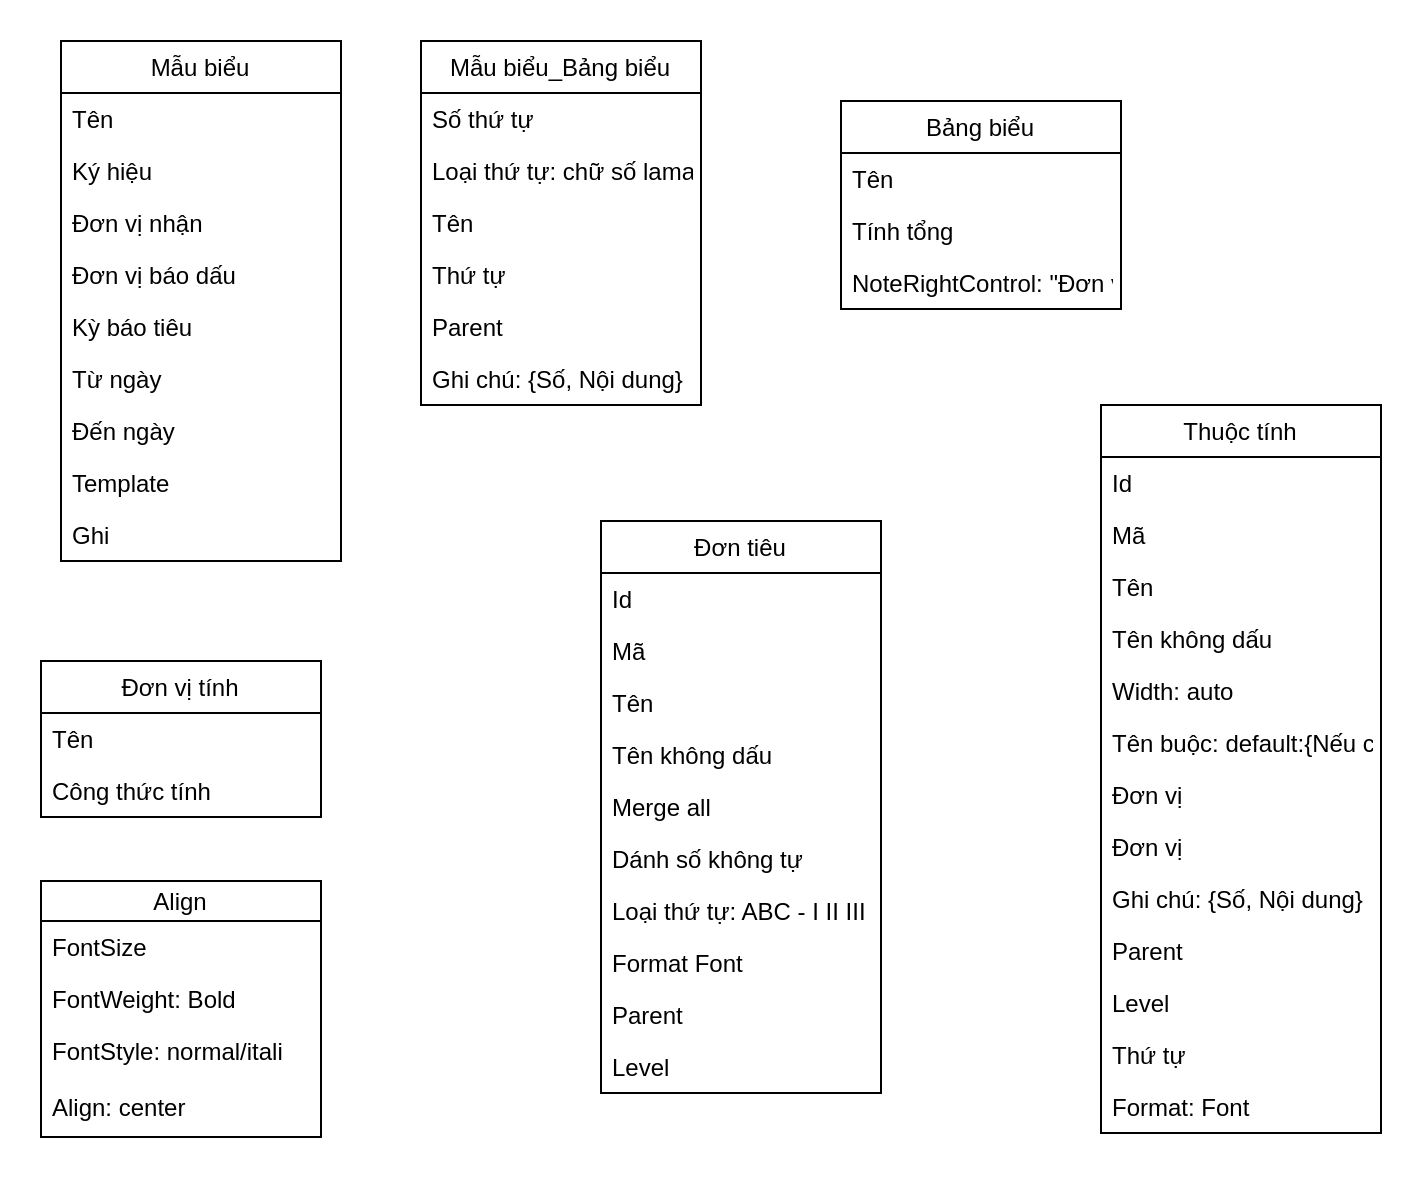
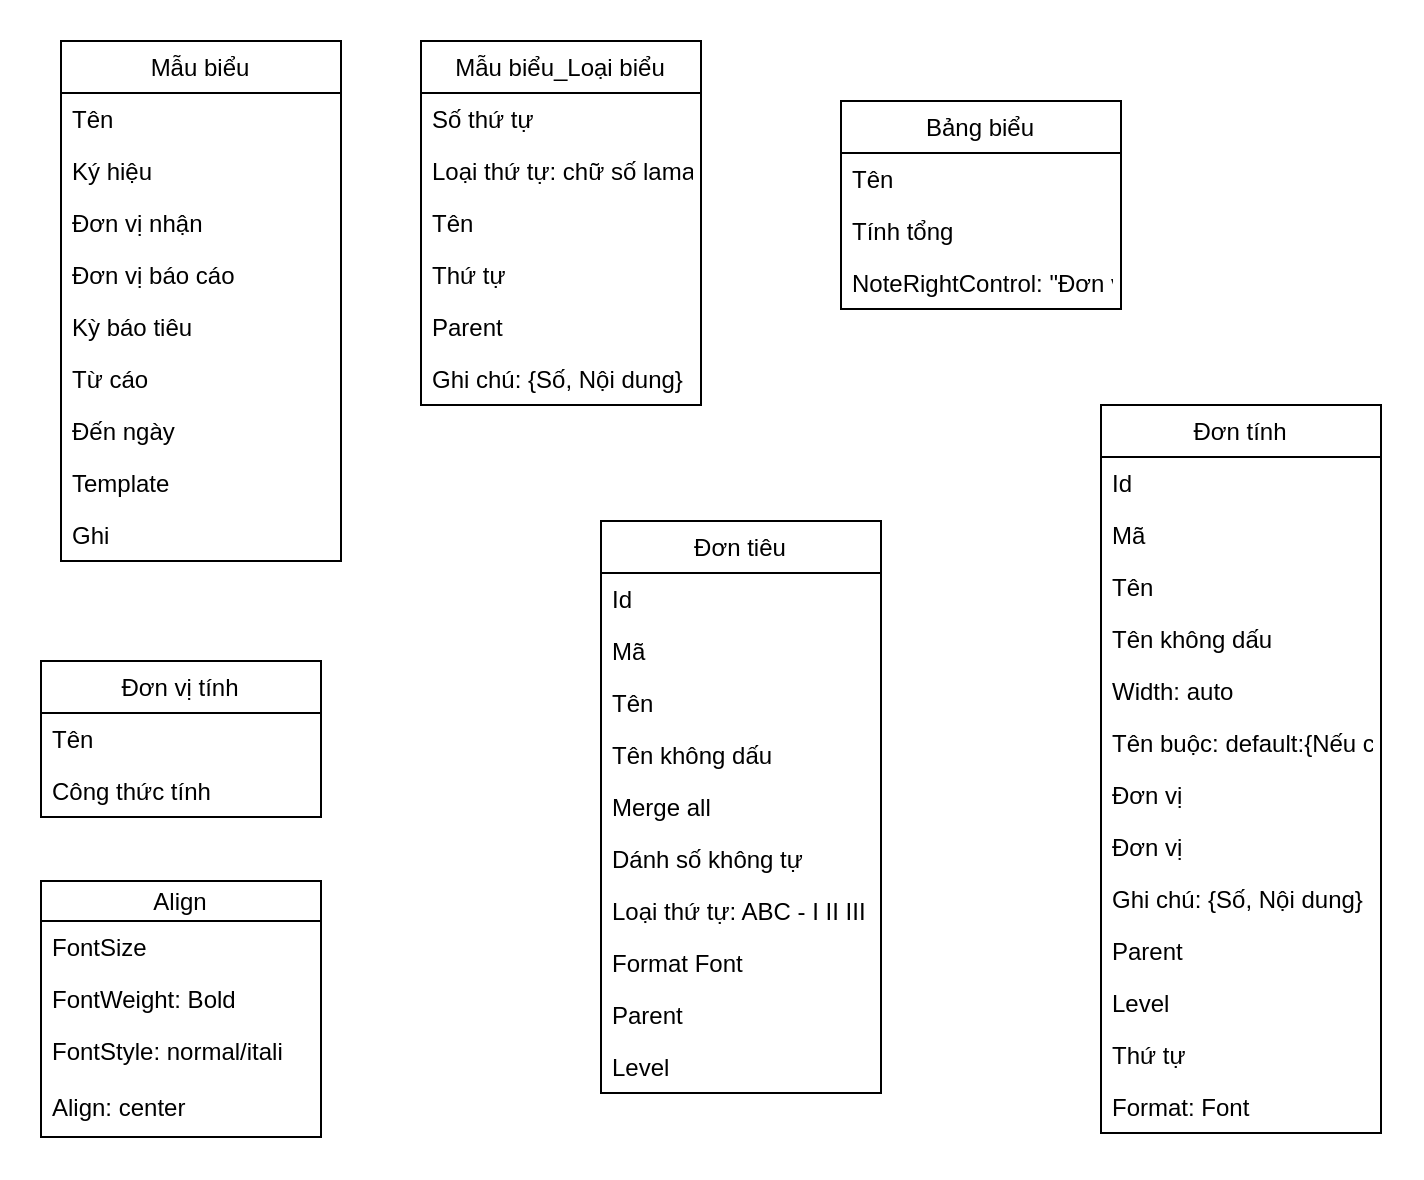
  <mxCell id="0" />
  <mxCell id="1" parent="0" />
  <mxCell id="2" value="Mẫu biểu" style="swimlane;fontStyle=0;childLayout=stackLayout;horizontal=1;startSize=26;fillColor=none;horizontalStack=0;resizeParent=1;resizeParentMax=0;resizeLast=0;collapsible=1;marginBottom=0;" parent="1" vertex="1"><mxGeometry x="30" y="20" width="140" height="260" as="geometry" /></mxCell>
  <mxCell id="3" value="Tên" style="text;strokeColor=none;fillColor=none;align=left;verticalAlign=top;spacingLeft=4;spacingRight=4;overflow=hidden;rotatable=0;points=[[0,0.5],[1,0.5]];portConstraint=eastwest;" parent="2" vertex="1"><mxGeometry y="26" width="140" height="26" as="geometry" /></mxCell>
  <mxCell id="4" value="Ký hiệu" style="text;strokeColor=none;fillColor=none;align=left;verticalAlign=top;spacingLeft=4;spacingRight=4;overflow=hidden;rotatable=0;points=[[0,0.5],[1,0.5]];portConstraint=eastwest;" parent="2" vertex="1"><mxGeometry y="52" width="140" height="26" as="geometry" /></mxCell>
  <mxCell id="5" value="Đơn vị nhận" style="text;strokeColor=none;fillColor=none;align=left;verticalAlign=top;spacingLeft=4;spacingRight=4;overflow=hidden;rotatable=0;points=[[0,0.5],[1,0.5]];portConstraint=eastwest;" parent="2" vertex="1"><mxGeometry y="78" width="140" height="26" as="geometry" /></mxCell>
- <mxCell id="6" value="Đơn vị báo dấu" style="text;strokeColor=none;fillColor=none;align=left;verticalAlign=top;spacingLeft=4;spacingRight=4;overflow=hidden;rotatable=0;points=[[0,0.5],[1,0.5]];portConstraint=eastwest;" parent="2" vertex="1"><mxGeometry y="104" width="140" height="26" as="geometry" /></mxCell>
+ <mxCell id="6" value="Đơn vị báo cáo" style="text;strokeColor=none;fillColor=none;align=left;verticalAlign=top;spacingLeft=4;spacingRight=4;overflow=hidden;rotatable=0;points=[[0,0.5],[1,0.5]];portConstraint=eastwest;" parent="2" vertex="1"><mxGeometry y="104" width="140" height="26" as="geometry" /></mxCell>
  <mxCell id="7" value="Kỳ báo tiêu" style="text;strokeColor=none;fillColor=none;align=left;verticalAlign=top;spacingLeft=4;spacingRight=4;overflow=hidden;rotatable=0;points=[[0,0.5],[1,0.5]];portConstraint=eastwest;" parent="2" vertex="1"><mxGeometry y="130" width="140" height="26" as="geometry" /></mxCell>
- <mxCell id="8" value="Từ ngày" style="text;strokeColor=none;fillColor=none;align=left;verticalAlign=top;spacingLeft=4;spacingRight=4;overflow=hidden;rotatable=0;points=[[0,0.5],[1,0.5]];portConstraint=eastwest;" parent="2" vertex="1"><mxGeometry y="156" width="140" height="26" as="geometry" /></mxCell>
+ <mxCell id="8" value="Từ cáo" style="text;strokeColor=none;fillColor=none;align=left;verticalAlign=top;spacingLeft=4;spacingRight=4;overflow=hidden;rotatable=0;points=[[0,0.5],[1,0.5]];portConstraint=eastwest;" parent="2" vertex="1"><mxGeometry y="156" width="140" height="26" as="geometry" /></mxCell>
  <mxCell id="9" value="Đến ngày" style="text;strokeColor=none;fillColor=none;align=left;verticalAlign=top;spacingLeft=4;spacingRight=4;overflow=hidden;rotatable=0;points=[[0,0.5],[1,0.5]];portConstraint=eastwest;" parent="2" vertex="1"><mxGeometry y="182" width="140" height="26" as="geometry" /></mxCell>
  <mxCell id="10" value="Template" style="text;strokeColor=none;fillColor=none;align=left;verticalAlign=top;spacingLeft=4;spacingRight=4;overflow=hidden;rotatable=0;points=[[0,0.5],[1,0.5]];portConstraint=eastwest;" parent="2" vertex="1"><mxGeometry y="208" width="140" height="26" as="geometry" /></mxCell>
  <mxCell id="11" value="Ghi" style="text;strokeColor=none;fillColor=none;align=left;verticalAlign=top;spacingLeft=4;spacingRight=4;overflow=hidden;rotatable=0;points=[[0,0.5],[1,0.5]];portConstraint=eastwest;" parent="2" vertex="1"><mxGeometry y="234" width="140" height="26" as="geometry" /></mxCell>
- <mxCell id="12" value="Mẫu biểu_Bảng biểu" style="swimlane;fontStyle=0;childLayout=stackLayout;horizontal=1;startSize=26;fillColor=none;horizontalStack=0;resizeParent=1;resizeParentMax=0;resizeLast=0;collapsible=1;marginBottom=0;" parent="1" vertex="1"><mxGeometry x="210" y="20" width="140" height="182" as="geometry" /></mxCell>
+ <mxCell id="12" value="Mẫu biểu_Loại biểu" style="swimlane;fontStyle=0;childLayout=stackLayout;horizontal=1;startSize=26;fillColor=none;horizontalStack=0;resizeParent=1;resizeParentMax=0;resizeLast=0;collapsible=1;marginBottom=0;" parent="1" vertex="1"><mxGeometry x="210" y="20" width="140" height="182" as="geometry" /></mxCell>
  <mxCell id="13" value="Số thứ tự" style="text;strokeColor=none;fillColor=none;align=left;verticalAlign=top;spacingLeft=4;spacingRight=4;overflow=hidden;rotatable=0;points=[[0,0.5],[1,0.5]];portConstraint=eastwest;" parent="12" vertex="1"><mxGeometry y="26" width="140" height="26" as="geometry" /></mxCell>
  <mxCell id="14" value="Loại thứ tự: chữ số lama" style="text;strokeColor=none;fillColor=none;align=left;verticalAlign=top;spacingLeft=4;spacingRight=4;overflow=hidden;rotatable=0;points=[[0,0.5],[1,0.5]];portConstraint=eastwest;" parent="12" vertex="1"><mxGeometry y="52" width="140" height="26" as="geometry" /></mxCell>
  <mxCell id="15" value="Tên" style="text;strokeColor=none;fillColor=none;align=left;verticalAlign=top;spacingLeft=4;spacingRight=4;overflow=hidden;rotatable=0;points=[[0,0.5],[1,0.5]];portConstraint=eastwest;" parent="12" vertex="1"><mxGeometry y="78" width="140" height="26" as="geometry" /></mxCell>
  <mxCell id="16" value="Thứ tự" style="text;strokeColor=none;fillColor=none;align=left;verticalAlign=top;spacingLeft=4;spacingRight=4;overflow=hidden;rotatable=0;points=[[0,0.5],[1,0.5]];portConstraint=eastwest;" parent="12" vertex="1"><mxGeometry y="104" width="140" height="26" as="geometry" /></mxCell>
  <mxCell id="17" value="Parent" style="text;strokeColor=none;fillColor=none;align=left;verticalAlign=top;spacingLeft=4;spacingRight=4;overflow=hidden;rotatable=0;points=[[0,0.5],[1,0.5]];portConstraint=eastwest;" parent="12" vertex="1"><mxGeometry y="130" width="140" height="26" as="geometry" /></mxCell>
  <mxCell id="18" value="Ghi chú: {Số, Nội dung}" style="text;strokeColor=none;fillColor=none;align=left;verticalAlign=top;spacingLeft=4;spacingRight=4;overflow=hidden;rotatable=0;points=[[0,0.5],[1,0.5]];portConstraint=eastwest;" parent="12" vertex="1"><mxGeometry y="156" width="140" height="26" as="geometry" /></mxCell>
  <mxCell id="19" value="Đơn vị tính" style="swimlane;fontStyle=0;childLayout=stackLayout;horizontal=1;startSize=26;fillColor=none;horizontalStack=0;resizeParent=1;resizeParentMax=0;resizeLast=0;collapsible=1;marginBottom=0;" parent="1" vertex="1"><mxGeometry x="20" y="330" width="140" height="78" as="geometry" /></mxCell>
  <mxCell id="20" value="Tên" style="text;strokeColor=none;fillColor=none;align=left;verticalAlign=top;spacingLeft=4;spacingRight=4;overflow=hidden;rotatable=0;points=[[0,0.5],[1,0.5]];portConstraint=eastwest;" parent="19" vertex="1"><mxGeometry y="26" width="140" height="26" as="geometry" /></mxCell>
  <mxCell id="21" value="Công thức tính" style="text;strokeColor=none;fillColor=none;align=left;verticalAlign=top;spacingLeft=4;spacingRight=4;overflow=hidden;rotatable=0;points=[[0,0.5],[1,0.5]];portConstraint=eastwest;" parent="19" vertex="1"><mxGeometry y="52" width="140" height="26" as="geometry" /></mxCell>
  <mxCell id="22" value="Align" style="swimlane;fontStyle=0;childLayout=stackLayout;horizontal=1;startSize=20;fillColor=none;horizontalStack=0;resizeParent=1;resizeParentMax=0;resizeLast=0;collapsible=1;marginBottom=0;" parent="1" vertex="1"><mxGeometry x="20" y="440" width="140" height="128" as="geometry" /></mxCell>
  <mxCell id="23" value="FontSize" style="text;strokeColor=none;fillColor=none;align=left;verticalAlign=top;spacingLeft=4;spacingRight=4;overflow=hidden;rotatable=0;points=[[0,0.5],[1,0.5]];portConstraint=eastwest;" parent="22" vertex="1"><mxGeometry y="20" width="140" height="26" as="geometry" /></mxCell>
  <mxCell id="24" value="FontWeight: Bold" style="text;strokeColor=none;fillColor=none;align=left;verticalAlign=top;spacingLeft=4;spacingRight=4;overflow=hidden;rotatable=0;points=[[0,0.5],[1,0.5]];portConstraint=eastwest;" parent="22" vertex="1"><mxGeometry y="46" width="140" height="26" as="geometry" /></mxCell>
  <mxCell id="25" value="FontStyle: normal/itali" style="text;strokeColor=none;fillColor=none;align=left;verticalAlign=top;spacingLeft=4;spacingRight=4;overflow=hidden;rotatable=0;points=[[0,0.5],[1,0.5]];portConstraint=eastwest;" parent="22" vertex="1"><mxGeometry y="72" width="140" height="28" as="geometry" /></mxCell>
  <mxCell id="26" value="Align: center" style="text;strokeColor=none;fillColor=none;align=left;verticalAlign=top;spacingLeft=4;spacingRight=4;overflow=hidden;rotatable=0;points=[[0,0.5],[1,0.5]];portConstraint=eastwest;" parent="22" vertex="1"><mxGeometry y="100" width="140" height="28" as="geometry" /></mxCell>
  <mxCell id="27" value="Bảng biểu" style="swimlane;fontStyle=0;childLayout=stackLayout;horizontal=1;startSize=26;fillColor=none;horizontalStack=0;resizeParent=1;resizeParentMax=0;resizeLast=0;collapsible=1;marginBottom=0;" parent="1" vertex="1"><mxGeometry x="420" y="50" width="140" height="104" as="geometry" /></mxCell>
  <mxCell id="28" value="Tên" style="text;strokeColor=none;fillColor=none;align=left;verticalAlign=top;spacingLeft=4;spacingRight=4;overflow=hidden;rotatable=0;points=[[0,0.5],[1,0.5]];portConstraint=eastwest;" parent="27" vertex="1"><mxGeometry y="26" width="140" height="26" as="geometry" /></mxCell>
  <mxCell id="29" value="Tính tổng" style="text;strokeColor=none;fillColor=none;align=left;verticalAlign=top;spacingLeft=4;spacingRight=4;overflow=hidden;rotatable=0;points=[[0,0.5],[1,0.5]];portConstraint=eastwest;" parent="27" vertex="1"><mxGeometry y="52" width="140" height="26" as="geometry" /></mxCell>
  <mxCell id="30" value="NoteRightControl: &quot;Đơn vị tính: triệu đồng&quot;" style="text;strokeColor=none;fillColor=none;align=left;verticalAlign=top;spacingLeft=4;spacingRight=4;overflow=hidden;rotatable=0;points=[[0,0.5],[1,0.5]];portConstraint=eastwest;" parent="27" vertex="1"><mxGeometry y="78" width="140" height="26" as="geometry" /></mxCell>
- <mxCell id="31" value="Thuộc tính" style="swimlane;fontStyle=0;childLayout=stackLayout;horizontal=1;startSize=26;fillColor=none;horizontalStack=0;resizeParent=1;resizeParentMax=0;resizeLast=0;collapsible=1;marginBottom=0;" parent="1" vertex="1"><mxGeometry x="550" y="202" width="140" height="364" as="geometry" /></mxCell>
+ <mxCell id="31" value="Đơn tính" style="swimlane;fontStyle=0;childLayout=stackLayout;horizontal=1;startSize=26;fillColor=none;horizontalStack=0;resizeParent=1;resizeParentMax=0;resizeLast=0;collapsible=1;marginBottom=0;" parent="1" vertex="1"><mxGeometry x="550" y="202" width="140" height="364" as="geometry" /></mxCell>
  <mxCell id="32" value="Id" style="text;strokeColor=none;fillColor=none;align=left;verticalAlign=top;spacingLeft=4;spacingRight=4;overflow=hidden;rotatable=0;points=[[0,0.5],[1,0.5]];portConstraint=eastwest;" parent="31" vertex="1"><mxGeometry y="26" width="140" height="26" as="geometry" /></mxCell>
  <mxCell id="33" value="Mã" style="text;strokeColor=none;fillColor=none;align=left;verticalAlign=top;spacingLeft=4;spacingRight=4;overflow=hidden;rotatable=0;points=[[0,0.5],[1,0.5]];portConstraint=eastwest;" parent="31" vertex="1"><mxGeometry y="52" width="140" height="26" as="geometry" /></mxCell>
  <mxCell id="34" value="Tên" style="text;strokeColor=none;fillColor=none;align=left;verticalAlign=top;spacingLeft=4;spacingRight=4;overflow=hidden;rotatable=0;points=[[0,0.5],[1,0.5]];portConstraint=eastwest;" parent="31" vertex="1"><mxGeometry y="78" width="140" height="26" as="geometry" /></mxCell>
  <mxCell id="35" value="Tên không dấu" style="text;strokeColor=none;fillColor=none;align=left;verticalAlign=top;spacingLeft=4;spacingRight=4;overflow=hidden;rotatable=0;points=[[0,0.5],[1,0.5]];portConstraint=eastwest;" parent="31" vertex="1"><mxGeometry y="104" width="140" height="26" as="geometry" /></mxCell>
  <mxCell id="36" value="Width: auto" style="text;strokeColor=none;fillColor=none;align=left;verticalAlign=top;spacingLeft=4;spacingRight=4;overflow=hidden;rotatable=0;points=[[0,0.5],[1,0.5]];portConstraint=eastwest;" parent="31" vertex="1"><mxGeometry y="130" width="140" height="26" as="geometry" /></mxCell>
  <mxCell id="37" value="Tên buộc: default:{Nếu có}" style="text;strokeColor=none;fillColor=none;align=left;verticalAlign=top;spacingLeft=4;spacingRight=4;overflow=hidden;rotatable=0;points=[[0,0.5],[1,0.5]];portConstraint=eastwest;" parent="31" vertex="1"><mxGeometry y="156" width="140" height="26" as="geometry" /></mxCell>
  <mxCell id="38" value="Đơn vị" style="text;strokeColor=none;fillColor=none;align=left;verticalAlign=top;spacingLeft=4;spacingRight=4;overflow=hidden;rotatable=0;points=[[0,0.5],[1,0.5]];portConstraint=eastwest;" parent="31" vertex="1"><mxGeometry y="182" width="140" height="26" as="geometry" /></mxCell>
  <mxCell id="39" value="Đơn vị" style="text;strokeColor=none;fillColor=none;align=left;verticalAlign=top;spacingLeft=4;spacingRight=4;overflow=hidden;rotatable=0;points=[[0,0.5],[1,0.5]];portConstraint=eastwest;" parent="31" vertex="1"><mxGeometry y="208" width="140" height="26" as="geometry" /></mxCell>
  <mxCell id="40" value="Ghi chú: {Số, Nội dung}" style="text;strokeColor=none;fillColor=none;align=left;verticalAlign=top;spacingLeft=4;spacingRight=4;overflow=hidden;rotatable=0;points=[[0,0.5],[1,0.5]];portConstraint=eastwest;" parent="31" vertex="1"><mxGeometry y="234" width="140" height="26" as="geometry" /></mxCell>
  <mxCell id="41" value="Parent" style="text;strokeColor=none;fillColor=none;align=left;verticalAlign=top;spacingLeft=4;spacingRight=4;overflow=hidden;rotatable=0;points=[[0,0.5],[1,0.5]];portConstraint=eastwest;" parent="31" vertex="1"><mxGeometry y="260" width="140" height="26" as="geometry" /></mxCell>
  <mxCell id="42" value="Level" style="text;strokeColor=none;fillColor=none;align=left;verticalAlign=top;spacingLeft=4;spacingRight=4;overflow=hidden;rotatable=0;points=[[0,0.5],[1,0.5]];portConstraint=eastwest;" parent="31" vertex="1"><mxGeometry y="286" width="140" height="26" as="geometry" /></mxCell>
  <mxCell id="43" value="Thứ tự" style="text;strokeColor=none;fillColor=none;align=left;verticalAlign=top;spacingLeft=4;spacingRight=4;overflow=hidden;rotatable=0;points=[[0,0.5],[1,0.5]];portConstraint=eastwest;" parent="31" vertex="1"><mxGeometry y="312" width="140" height="26" as="geometry" /></mxCell>
  <mxCell id="44" value="Format: Font" style="text;strokeColor=none;fillColor=none;align=left;verticalAlign=top;spacingLeft=4;spacingRight=4;overflow=hidden;rotatable=0;points=[[0,0.5],[1,0.5]];portConstraint=eastwest;" parent="31" vertex="1"><mxGeometry y="338" width="140" height="26" as="geometry" /></mxCell>
  <mxCell id="45" value="Đơn tiêu" style="swimlane;fontStyle=0;childLayout=stackLayout;horizontal=1;startSize=26;fillColor=none;horizontalStack=0;resizeParent=1;resizeParentMax=0;resizeLast=0;collapsible=1;marginBottom=0;" parent="1" vertex="1"><mxGeometry x="300" y="260" width="140" height="286" as="geometry" /></mxCell>
  <mxCell id="46" value="Id" style="text;strokeColor=none;fillColor=none;align=left;verticalAlign=top;spacingLeft=4;spacingRight=4;overflow=hidden;rotatable=0;points=[[0,0.5],[1,0.5]];portConstraint=eastwest;" parent="45" vertex="1"><mxGeometry y="26" width="140" height="26" as="geometry" /></mxCell>
  <mxCell id="47" value="Mã" style="text;strokeColor=none;fillColor=none;align=left;verticalAlign=top;spacingLeft=4;spacingRight=4;overflow=hidden;rotatable=0;points=[[0,0.5],[1,0.5]];portConstraint=eastwest;" parent="45" vertex="1"><mxGeometry y="52" width="140" height="26" as="geometry" /></mxCell>
  <mxCell id="48" value="Tên" style="text;strokeColor=none;fillColor=none;align=left;verticalAlign=top;spacingLeft=4;spacingRight=4;overflow=hidden;rotatable=0;points=[[0,0.5],[1,0.5]];portConstraint=eastwest;" parent="45" vertex="1"><mxGeometry y="78" width="140" height="26" as="geometry" /></mxCell>
  <mxCell id="49" value="Tên không dấu" style="text;strokeColor=none;fillColor=none;align=left;verticalAlign=top;spacingLeft=4;spacingRight=4;overflow=hidden;rotatable=0;points=[[0,0.5],[1,0.5]];portConstraint=eastwest;" parent="45" vertex="1"><mxGeometry y="104" width="140" height="26" as="geometry" /></mxCell>
  <mxCell id="50" value="Merge all" style="text;strokeColor=none;fillColor=none;align=left;verticalAlign=top;spacingLeft=4;spacingRight=4;overflow=hidden;rotatable=0;points=[[0,0.5],[1,0.5]];portConstraint=eastwest;" parent="45" vertex="1"><mxGeometry y="130" width="140" height="26" as="geometry" /></mxCell>
  <mxCell id="51" value="Dánh số không tự" style="text;strokeColor=none;fillColor=none;align=left;verticalAlign=top;spacingLeft=4;spacingRight=4;overflow=hidden;rotatable=0;points=[[0,0.5],[1,0.5]];portConstraint=eastwest;" parent="45" vertex="1"><mxGeometry y="156" width="140" height="26" as="geometry" /></mxCell>
  <mxCell id="52" value="Loại thứ tự: ABC - I II III - 1 6 3" style="text;strokeColor=none;fillColor=none;align=left;verticalAlign=top;spacingLeft=4;spacingRight=4;overflow=hidden;rotatable=0;points=[[0,0.5],[1,0.5]];portConstraint=eastwest;" parent="45" vertex="1"><mxGeometry y="182" width="140" height="26" as="geometry" /></mxCell>
  <mxCell id="53" value="Format Font" style="text;strokeColor=none;fillColor=none;align=left;verticalAlign=top;spacingLeft=4;spacingRight=4;overflow=hidden;rotatable=0;points=[[0,0.5],[1,0.5]];portConstraint=eastwest;" parent="45" vertex="1"><mxGeometry y="208" width="140" height="26" as="geometry" /></mxCell>
  <mxCell id="54" value="Parent" style="text;strokeColor=none;fillColor=none;align=left;verticalAlign=top;spacingLeft=4;spacingRight=4;overflow=hidden;rotatable=0;points=[[0,0.5],[1,0.5]];portConstraint=eastwest;" parent="45" vertex="1"><mxGeometry y="234" width="140" height="26" as="geometry" /></mxCell>
  <mxCell id="55" value="Level" style="text;strokeColor=none;fillColor=none;align=left;verticalAlign=top;spacingLeft=4;spacingRight=4;overflow=hidden;rotatable=0;points=[[0,0.5],[1,0.5]];portConstraint=eastwest;" parent="45" vertex="1"><mxGeometry y="260" width="140" height="26" as="geometry" /></mxCell>
